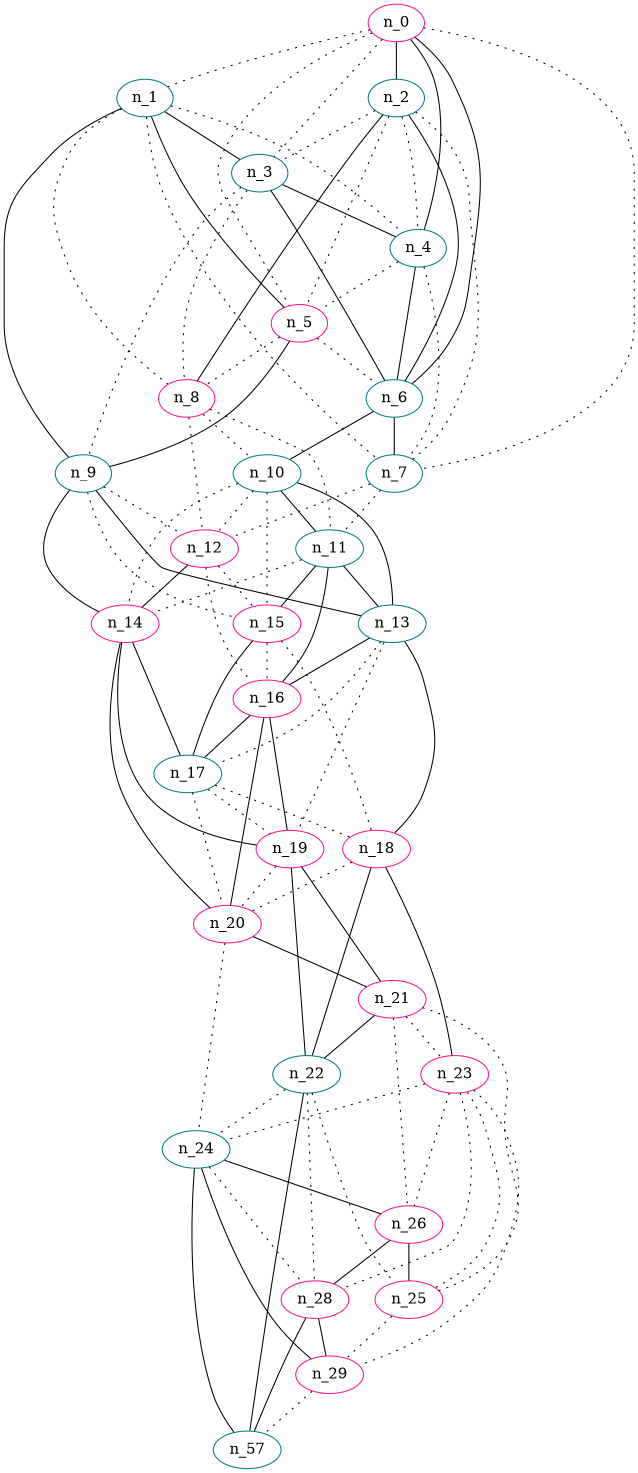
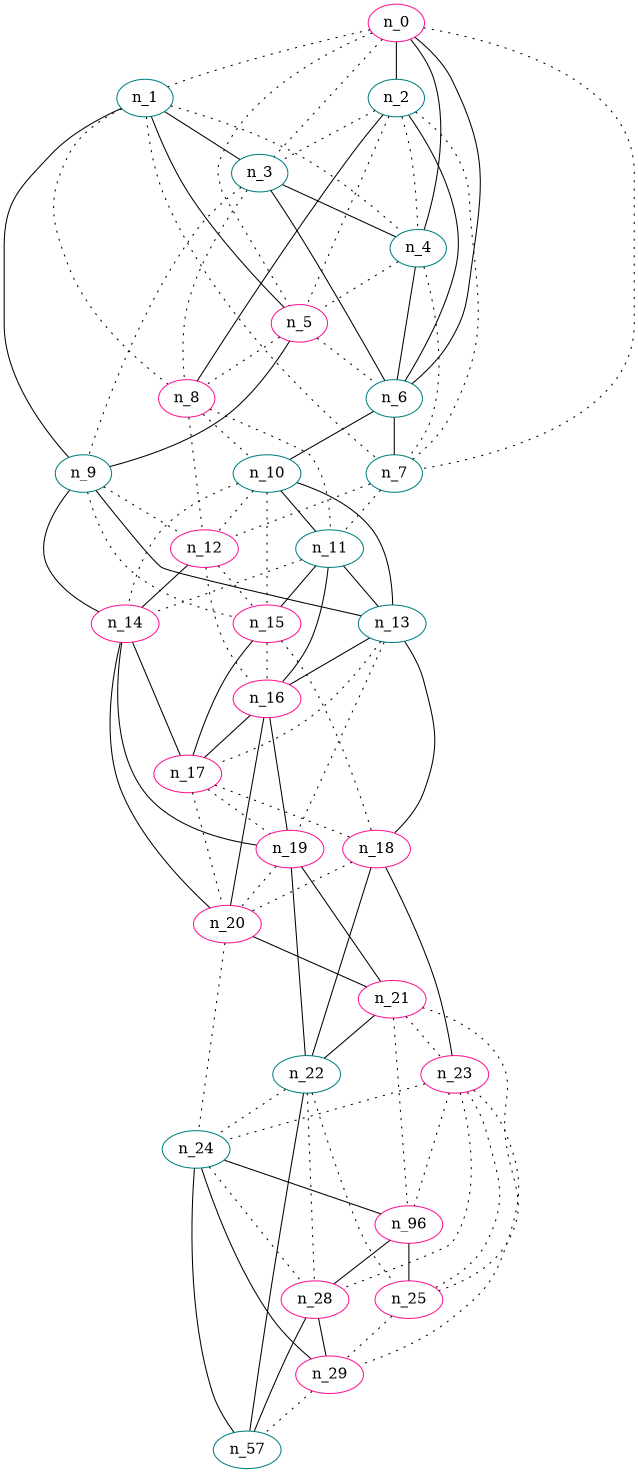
  graph {
    node [color=deeppink]
    edge [style=dotted]
    n_1 [color=teal]
    n_0
    n_2 [color=teal]
    n_3 [color=teal]
    n_4 [color=teal]
    n_5
    n_6 [color=teal]
    n_7 [color=teal]
    n_8
    n_9 [color=teal]
    n_10 [color=teal]
    n_11 [color=teal]
    n_12
    n_13 [color=teal]
    n_14
    n_15
    n_16
-   n_17 [color=teal]
+   n_17
    n_18
    n_19
    n_20
    n_22 [color=teal]
    n_23
    n_21
    n_24 [color=teal]
    n_25
-   n_26
+   n_26 [label=n_96]
    n28 [color=teal label=n_57]
    n_28
    n_29
    n_1 -- n_3 [style=solid]
    n_1 -- n_4
    n_1 -- n_5 [style=solid]
    n_1 -- n_7
    n_1 -- n_8
    n_1 -- n_9 [style=solid]
    n_0 -- n_1
    n_0 -- n_2 [style=solid]
    n_0 -- n_3
    n_0 -- n_4 [style=solid]
    n_0 -- n_5
    n_0 -- n_6 [style=solid]
    n_0 -- n_7
    n_2 -- n_3
    n_2 -- n_4
    n_2 -- n_5
    n_2 -- n_6 [style=solid]
    n_2 -- n_7
    n_2 -- n_8 [style=solid]
    n_3 -- n_4 [style=solid]
    n_3 -- n_6 [style=solid]
    n_3 -- n_8
    n_3 -- n_9
    n_4 -- n_5
    n_4 -- n_6 [style=solid]
    n_4 -- n_7
    n_5 -- n_6
    n_5 -- n_8
    n_5 -- n_9 [style=solid]
    n_6 -- n_7 [style=solid]
    n_6 -- n_10 [style=solid]
    n_7 -- n_11
    n_7 -- n_12
    n_8 -- n_10
    n_8 -- n_11
    n_8 -- n_12
    n_9 -- n_12
    n_9 -- n_13 [style=solid]
    n_9 -- n_14 [style=solid]
    n_9 -- n_15
    n_10 -- n_11 [style=solid]
    n_10 -- n_12
    n_10 -- n_13 [style=solid]
    n_10 -- n_14
    n_10 -- n_15
    n_11 -- n_13 [style=solid]
    n_11 -- n_14
    n_11 -- n_15 [style=solid]
    n_11 -- n_16 [style=solid]
    n_12 -- n_14 [style=solid]
    n_12 -- n_15
    n_12 -- n_16
    n_13 -- n_16 [style=solid]
    n_13 -- n_17
    n_13 -- n_18 [style=solid]
    n_13 -- n_19
    n_14 -- n_17 [style=solid]
    n_14 -- n_19 [style=solid]
    n_14 -- n_20 [style=solid]
    n_15 -- n_16
    n_15 -- n_17 [style=solid]
    n_15 -- n_18
    n_16 -- n_17 [style=solid]
    n_16 -- n_19 [style=solid]
    n_16 -- n_20 [style=solid]
    n_17 -- n_18
    n_17 -- n_19
    n_17 -- n_20
    n_18 -- n_20
    n_18 -- n_22 [style=solid]
    n_18 -- n_23 [style=solid]
    n_19 -- n_20
    n_19 -- n_22 [style=solid]
    n_19 -- n_21 [style=solid]
    n_20 -- n_21 [style=solid]
    n_20 -- n_24
    n_22 -- n_24
    n_22 -- n_25
    n_22 -- n28 [style=solid]
    n_22 -- n_28
    n_23 -- n_24
    n_23 -- n_25
    n_23 -- n_26
    n_23 -- n_28
    n_23 -- n_29
    n_21 -- n_22 [style=solid]
    n_21 -- n_23
    n_21 -- n_25
    n_21 -- n_26
    n_24 -- n_26 [style=solid]
    n_24 -- n28 [style=solid]
    n_24 -- n_28
    n_24 -- n_29 [style=solid]
    n_25 -- n_29
    n_26 -- n_25 [style=solid]
    n_26 -- n_28 [style=solid]
    n_28 -- n28 [style=solid]
    n_28 -- n_29 [style=solid]
    n_29 -- n28
  }
